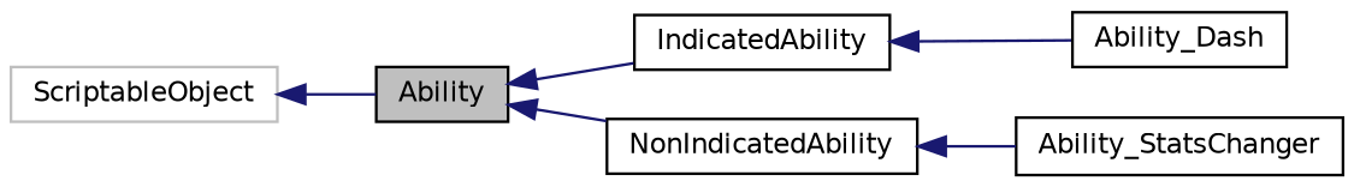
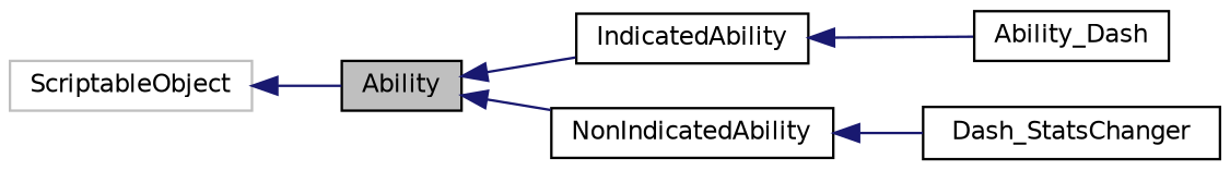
  digraph {
    rankdir=LR
    node [color=black fontname=Helvetica fontsize=10 shape=record]
    edge [color=midnightblue dir=back fontname=Helvetica fontsize=10 labelfontname=Helvetica labelfontsize=10 style=solid]
    n1 [fillcolor=grey75 fontcolor=black height=0.2 label=Ability style=filled width=0.4]
    n2 [height=0.2 label=IndicatedAbility width=0.4]
    n3 [height=0.2 label=NonIndicatedAbility width=0.4]
    n4 [height=0.2 label=Ability_Dash width=0.4]
-   n5 [height=0.2 label=Ability_StatsChanger width=0.4]
+   n5 [height=0.2 label=Dash_StatsChanger width=0.4]
    n6 [color=grey75 height=0.2 label=ScriptableObject width=0.4]
    n1 -> n2
    n1 -> n3
    n2 -> n4
    n3 -> n5
    n6 -> n1
  }
